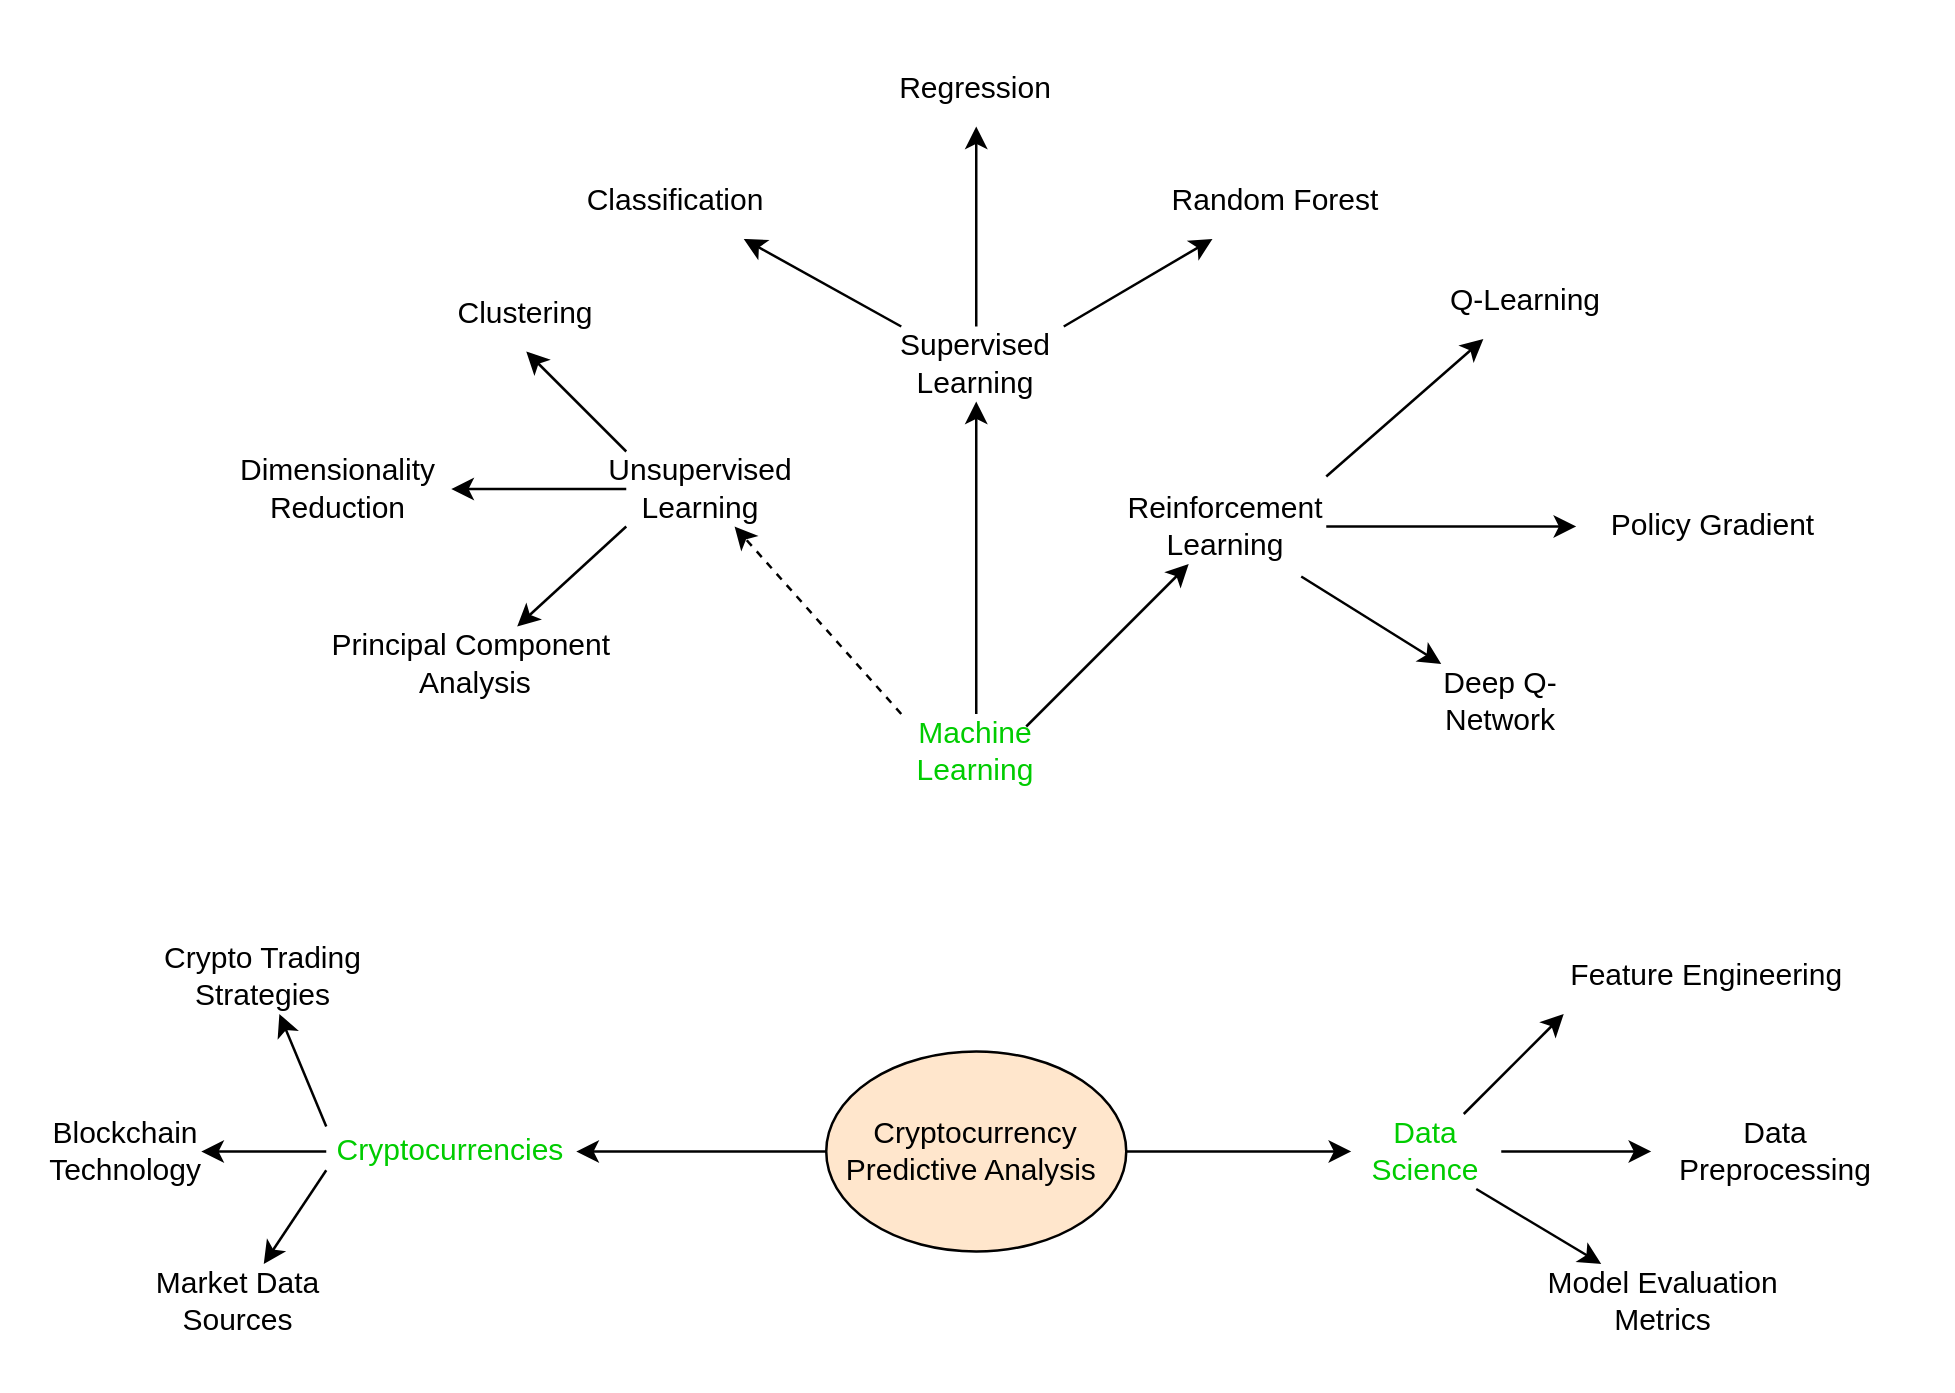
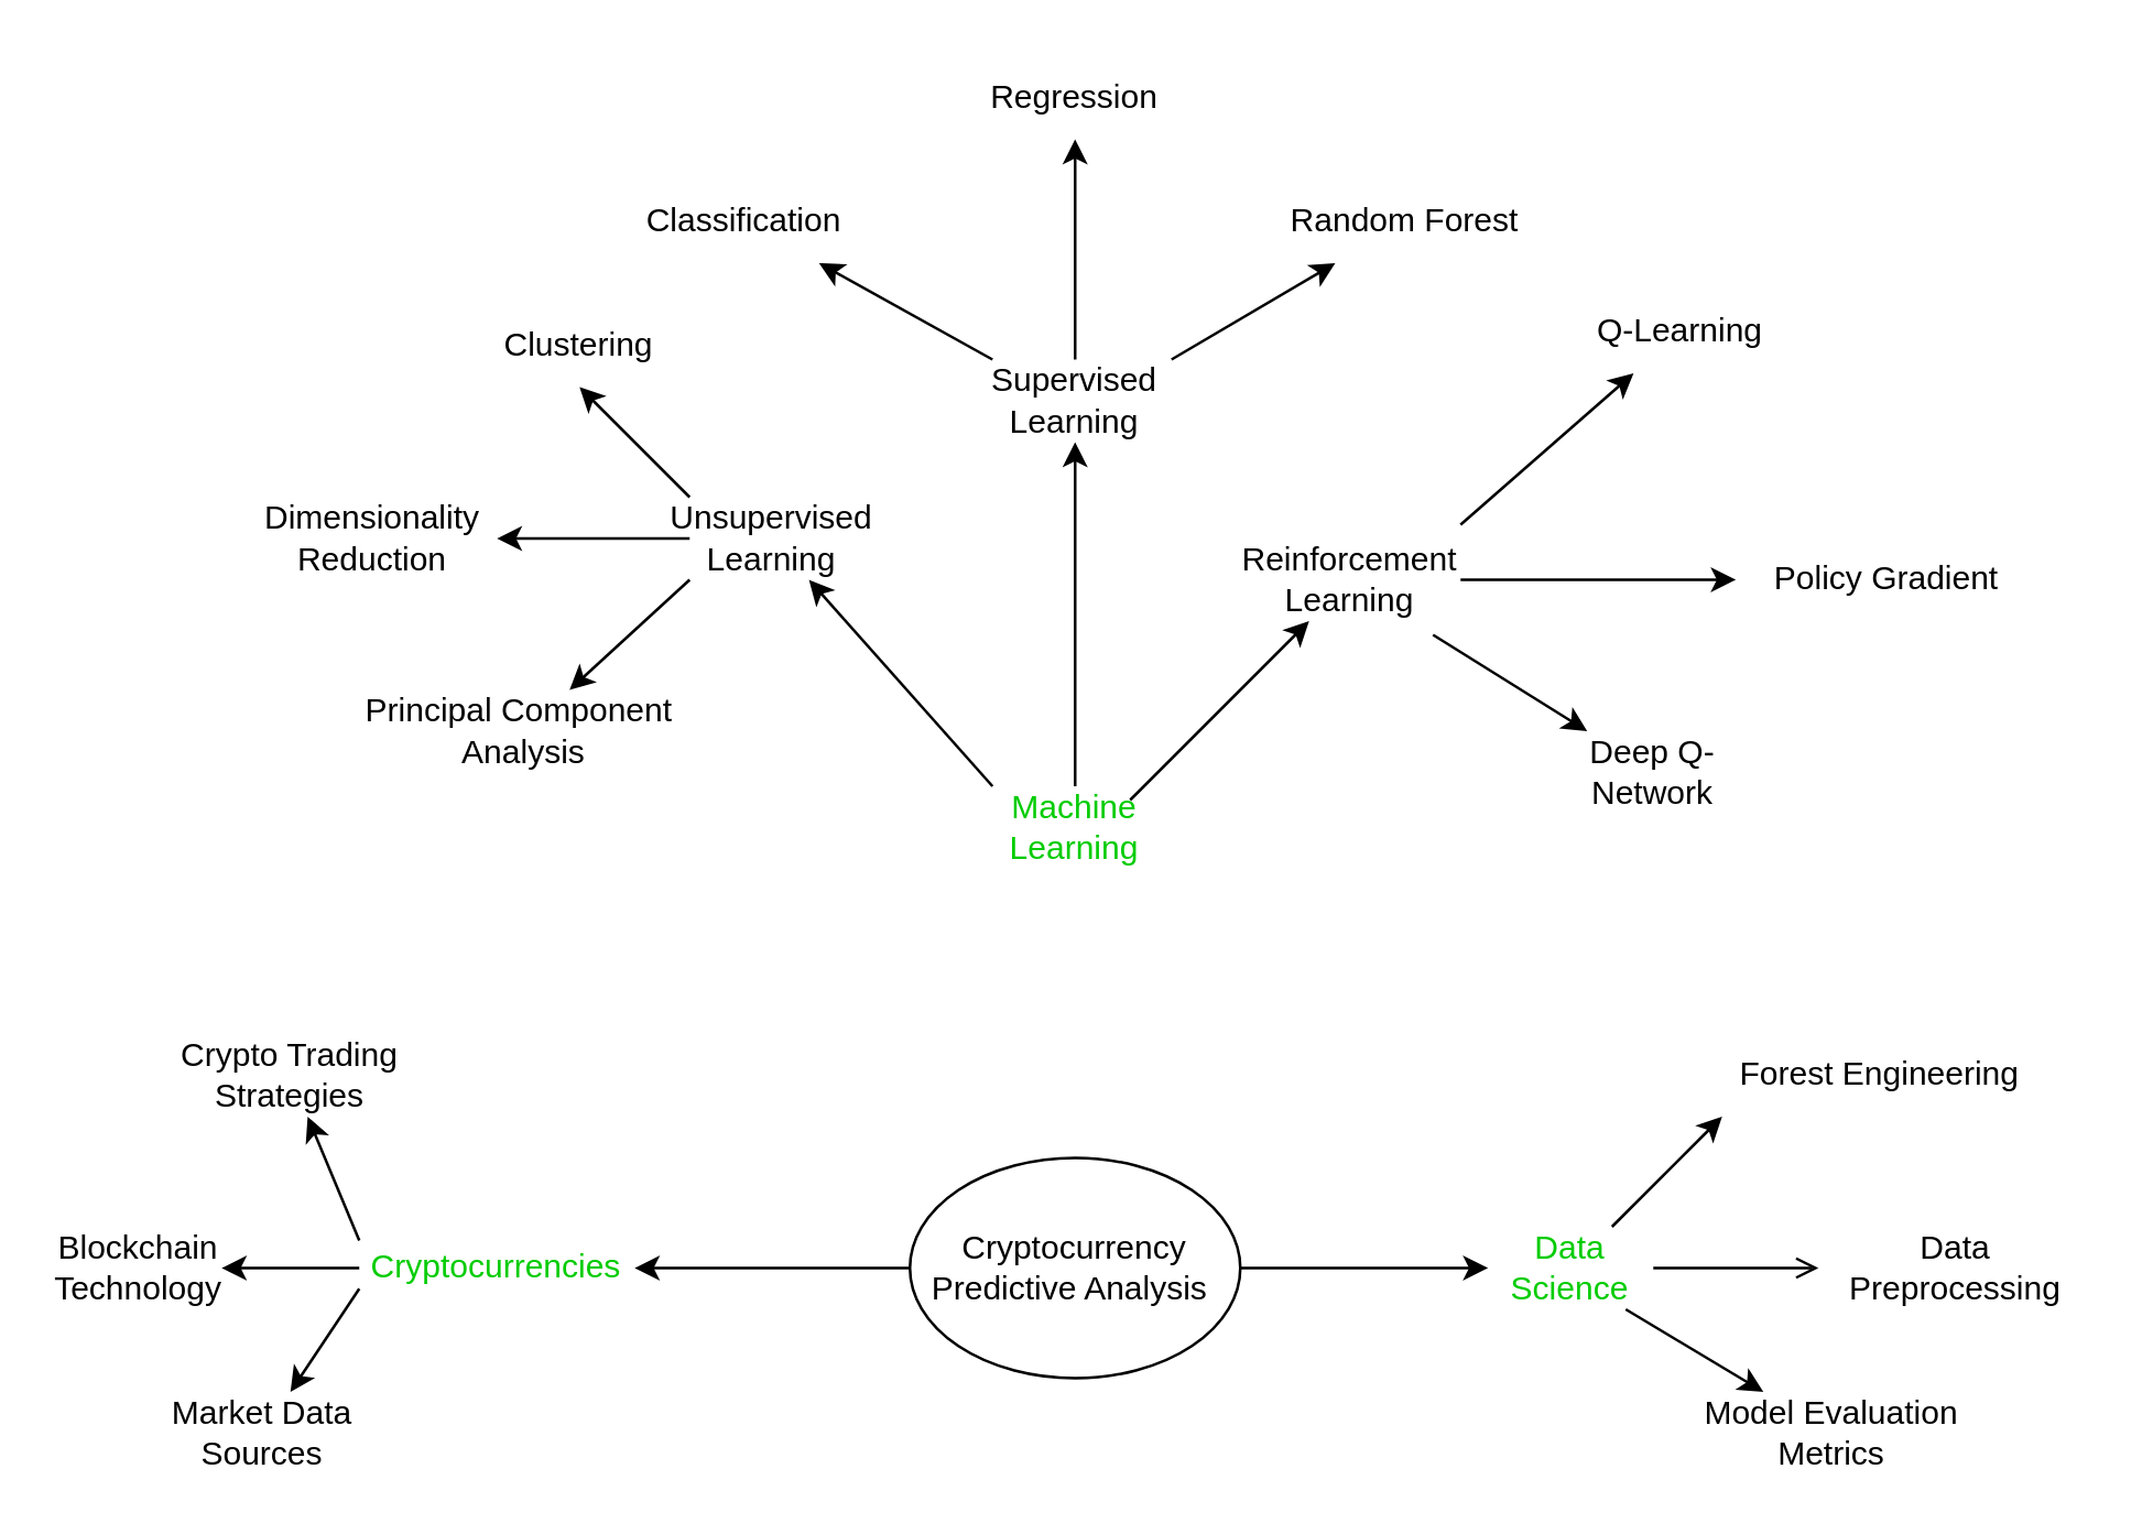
  <mxCell id="0" />
  <mxCell id="1" parent="0" />
  <mxCell id="2" style="edgeStyle=orthogonalEdgeStyle;rounded=0;orthogonalLoop=1;jettySize=auto;html=1;exitX=0;exitY=0.5;exitDx=0;exitDy=0;" parent="1" source="4" target="6" edge="1"><mxGeometry relative="1" as="geometry"><mxPoint x="170" y="460" as="targetPoint" /></mxGeometry></mxCell>
  <mxCell id="3" style="edgeStyle=orthogonalEdgeStyle;rounded=0;orthogonalLoop=1;jettySize=auto;html=1;exitX=1;exitY=0.5;exitDx=0;exitDy=0;" parent="1" source="4" target="7" edge="1"><mxGeometry relative="1" as="geometry"><mxPoint x="570" y="460" as="targetPoint" /></mxGeometry></mxCell>
- <mxCell id="4" value="Cryptocurrency Predictive Analysis&amp;nbsp;" style="ellipse;whiteSpace=wrap;html=1;fillColor=#ffe6cc;" parent="1" vertex="1"><mxGeometry x="330" y="420" width="120" height="80" as="geometry" /></mxCell>
+ <mxCell id="4" value="Cryptocurrency Predictive Analysis&amp;nbsp;" style="ellipse;whiteSpace=wrap;html=1;" parent="1" vertex="1"><mxGeometry x="330" y="420" width="120" height="80" as="geometry" /></mxCell>
  <mxCell id="5" style="edgeStyle=orthogonalEdgeStyle;rounded=0;orthogonalLoop=1;jettySize=auto;html=1;" parent="1" source="6" target="16" edge="1"><mxGeometry relative="1" as="geometry"><mxPoint x="50" y="460" as="targetPoint" /></mxGeometry></mxCell>
  <mxCell id="6" value="&lt;font color=&quot;#00cc00&quot;&gt;Cryptocurrencies&lt;/font&gt;" style="text;html=1;strokeColor=none;fillColor=none;align=center;verticalAlign=middle;whiteSpace=wrap;rounded=0;" parent="1" vertex="1"><mxGeometry x="130" y="445" width="100" height="30" as="geometry" /></mxCell>
  <mxCell id="7" value="&lt;font color=&quot;#00cc00&quot;&gt;Data Science&lt;/font&gt;" style="text;html=1;strokeColor=none;fillColor=none;align=center;verticalAlign=middle;whiteSpace=wrap;rounded=0;" parent="1" vertex="1"><mxGeometry x="540" y="445" width="60" height="30" as="geometry" /></mxCell>
  <mxCell id="8" style="edgeStyle=orthogonalEdgeStyle;rounded=0;orthogonalLoop=1;jettySize=auto;html=1;entryX=0.5;entryY=1;entryDx=0;entryDy=0;" parent="1" source="9" edge="1" target="29"><mxGeometry relative="1" as="geometry"><mxPoint x="390" y="190" as="targetPoint" /></mxGeometry></mxCell>
  <mxCell id="9" value="&lt;font color=&quot;#00cc00&quot;&gt;Machine Learning&lt;/font&gt;" style="text;html=1;strokeColor=none;fillColor=none;align=center;verticalAlign=middle;whiteSpace=wrap;rounded=0;" parent="1" vertex="1"><mxGeometry x="360" y="285" width="60" height="30" as="geometry" /></mxCell>
- <mxCell id="10" value="" style="endArrow=classic;html=1;rounded=0;exitX=0;exitY=0;exitDx=0;exitDy=0;dashed=1;" parent="1" source="9" target="12" edge="1"><mxGeometry width="50" height="50" relative="1" as="geometry"><mxPoint x="370" y="460" as="sourcePoint" /><mxPoint x="290" y="210" as="targetPoint" /></mxGeometry></mxCell>
+ <mxCell id="10" value="" style="endArrow=classic;html=1;rounded=0;exitX=0;exitY=0;exitDx=0;exitDy=0;" parent="1" source="9" target="12" edge="1"><mxGeometry width="50" height="50" relative="1" as="geometry"><mxPoint x="370" y="460" as="sourcePoint" /><mxPoint x="290" y="210" as="targetPoint" /></mxGeometry></mxCell>
  <mxCell id="11" style="edgeStyle=orthogonalEdgeStyle;rounded=0;orthogonalLoop=1;jettySize=auto;html=1;exitX=0;exitY=0.5;exitDx=0;exitDy=0;" edge="1" parent="1" source="12" target="22"><mxGeometry relative="1" as="geometry"><mxPoint x="160" y="195" as="targetPoint" /></mxGeometry></mxCell>
  <mxCell id="12" value="Unsupervised&lt;br&gt;Learning" style="text;html=1;strokeColor=none;fillColor=none;align=center;verticalAlign=middle;whiteSpace=wrap;rounded=0;" parent="1" vertex="1"><mxGeometry x="250" y="180" width="60" height="30" as="geometry" /></mxCell>
  <mxCell id="13" value="" style="endArrow=classic;html=1;rounded=0;" parent="1" target="14" edge="1"><mxGeometry width="50" height="50" relative="1" as="geometry"><mxPoint x="410" y="290" as="sourcePoint" /><mxPoint x="490" y="210" as="targetPoint" /></mxGeometry></mxCell>
  <mxCell id="14" value="Reinforcement Learning" style="text;html=1;strokeColor=none;fillColor=none;align=center;verticalAlign=middle;whiteSpace=wrap;rounded=0;" parent="1" vertex="1"><mxGeometry x="460" y="195" width="60" height="30" as="geometry" /></mxCell>
  <mxCell id="15" value="" style="endArrow=classic;html=1;rounded=0;exitX=0;exitY=0.75;exitDx=0;exitDy=0;" parent="1" source="6" target="19" edge="1"><mxGeometry width="50" height="50" relative="1" as="geometry"><mxPoint x="155" y="525" as="sourcePoint" /><mxPoint x="90" y="520" as="targetPoint" /></mxGeometry></mxCell>
  <mxCell id="16" value="Blockchain Technology" style="text;html=1;strokeColor=none;fillColor=none;align=center;verticalAlign=middle;whiteSpace=wrap;rounded=0;" parent="1" vertex="1"><mxGeometry x="20" y="445" width="60" height="30" as="geometry" /></mxCell>
  <mxCell id="17" value="" style="endArrow=classic;html=1;rounded=0;" parent="1" target="18" edge="1"><mxGeometry width="50" height="50" relative="1" as="geometry"><mxPoint x="130" y="450" as="sourcePoint" /><mxPoint x="90" y="390" as="targetPoint" /></mxGeometry></mxCell>
  <mxCell id="18" value="Crypto Trading Strategies" style="text;html=1;strokeColor=none;fillColor=none;align=center;verticalAlign=middle;whiteSpace=wrap;rounded=0;" parent="1" vertex="1"><mxGeometry x="60" y="375" width="90" height="30" as="geometry" /></mxCell>
  <mxCell id="19" value="Market Data Sources" style="text;html=1;strokeColor=none;fillColor=none;align=center;verticalAlign=middle;whiteSpace=wrap;rounded=0;" parent="1" vertex="1"><mxGeometry x="60" y="505" width="70" height="30" as="geometry" /></mxCell>
  <mxCell id="20" value="" style="endArrow=classic;html=1;rounded=0;exitX=0;exitY=0;exitDx=0;exitDy=0;entryX=0.5;entryY=1;entryDx=0;entryDy=0;" edge="1" parent="1" source="12" target="21"><mxGeometry width="50" height="50" relative="1" as="geometry"><mxPoint x="240" y="180" as="sourcePoint" /><mxPoint x="210" y="140" as="targetPoint" /></mxGeometry></mxCell>
  <mxCell id="21" value="Clustering" style="text;html=1;strokeColor=none;fillColor=none;align=center;verticalAlign=middle;whiteSpace=wrap;rounded=0;" vertex="1" parent="1"><mxGeometry x="180" y="110" width="60" height="30" as="geometry" /></mxCell>
  <mxCell id="22" value="Dimensionality&lt;br&gt;Reduction" style="text;html=1;strokeColor=none;fillColor=none;align=center;verticalAlign=middle;whiteSpace=wrap;rounded=0;" vertex="1" parent="1"><mxGeometry x="90" y="180" width="90" height="30" as="geometry" /></mxCell>
  <mxCell id="23" value="" style="endArrow=classic;html=1;rounded=0;exitX=0;exitY=1;exitDx=0;exitDy=0;" edge="1" parent="1" source="12" target="24"><mxGeometry width="50" height="50" relative="1" as="geometry"><mxPoint x="240" y="300" as="sourcePoint" /><mxPoint x="210" y="250" as="targetPoint" /></mxGeometry></mxCell>
  <mxCell id="24" value="Principal Component&amp;nbsp;&lt;br&gt;Analysis" style="text;html=1;strokeColor=none;fillColor=none;align=center;verticalAlign=middle;whiteSpace=wrap;rounded=0;" vertex="1" parent="1"><mxGeometry x="130" y="250" width="120" height="30" as="geometry" /></mxCell>
  <mxCell id="25" value="" style="endArrow=classic;html=1;rounded=0;" edge="1" parent="1" source="29" target="26"><mxGeometry width="50" height="50" relative="1" as="geometry"><mxPoint x="390" y="160" as="sourcePoint" /><mxPoint x="390" y="90" as="targetPoint" /></mxGeometry></mxCell>
  <mxCell id="26" value="Regression" style="text;html=1;strokeColor=none;fillColor=none;align=center;verticalAlign=middle;whiteSpace=wrap;rounded=0;" vertex="1" parent="1"><mxGeometry x="360" y="20" width="60" height="30" as="geometry" /></mxCell>
  <mxCell id="27" value="" style="endArrow=classic;html=1;rounded=0;" edge="1" parent="1" target="30"><mxGeometry width="50" height="50" relative="1" as="geometry"><mxPoint x="360" y="130" as="sourcePoint" /><mxPoint x="310" y="80" as="targetPoint" /></mxGeometry></mxCell>
  <mxCell id="28" value="" style="endArrow=classic;html=1;rounded=0;" edge="1" parent="1" target="29"><mxGeometry width="50" height="50" relative="1" as="geometry"><mxPoint x="390" y="160" as="sourcePoint" /><mxPoint x="390" y="105" as="targetPoint" /></mxGeometry></mxCell>
  <mxCell id="29" value="Supervised Learning" style="text;html=1;strokeColor=none;fillColor=none;align=center;verticalAlign=middle;whiteSpace=wrap;rounded=0;" parent="1" vertex="1"><mxGeometry x="360" y="130" width="60" height="30" as="geometry" /></mxCell>
  <mxCell id="30" value="Classification" style="text;html=1;strokeColor=none;fillColor=none;align=center;verticalAlign=middle;whiteSpace=wrap;rounded=0;" vertex="1" parent="1"><mxGeometry x="240" y="65" width="60" height="30" as="geometry" /></mxCell>
  <mxCell id="31" value="" style="endArrow=classic;html=1;rounded=0;" edge="1" parent="1" target="32"><mxGeometry width="50" height="50" relative="1" as="geometry"><mxPoint x="425" y="130" as="sourcePoint" /><mxPoint x="480" y="80" as="targetPoint" /></mxGeometry></mxCell>
  <mxCell id="32" value="Random Forest" style="text;html=1;strokeColor=none;fillColor=none;align=center;verticalAlign=middle;whiteSpace=wrap;rounded=0;" vertex="1" parent="1"><mxGeometry x="450" y="65" width="120" height="30" as="geometry" /></mxCell>
  <mxCell id="33" value="" style="endArrow=classic;html=1;rounded=0;" edge="1" parent="1" target="34"><mxGeometry width="50" height="50" relative="1" as="geometry"><mxPoint x="530" y="210" as="sourcePoint" /><mxPoint x="600" y="210" as="targetPoint" /></mxGeometry></mxCell>
  <mxCell id="34" value="Policy Gradient" style="text;html=1;strokeColor=none;fillColor=none;align=center;verticalAlign=middle;whiteSpace=wrap;rounded=0;" vertex="1" parent="1"><mxGeometry x="630" y="195" width="110" height="30" as="geometry" /></mxCell>
  <mxCell id="35" value="" style="endArrow=classic;html=1;rounded=0;" edge="1" parent="1" target="36"><mxGeometry width="50" height="50" relative="1" as="geometry"><mxPoint x="530" y="190" as="sourcePoint" /><mxPoint x="600" y="120" as="targetPoint" /></mxGeometry></mxCell>
  <mxCell id="36" value="Q-Learning" style="text;html=1;strokeColor=none;fillColor=none;align=center;verticalAlign=middle;whiteSpace=wrap;rounded=0;" vertex="1" parent="1"><mxGeometry x="570" y="105" width="80" height="30" as="geometry" /></mxCell>
  <mxCell id="37" value="" style="endArrow=classic;html=1;rounded=0;" edge="1" parent="1" target="38"><mxGeometry width="50" height="50" relative="1" as="geometry"><mxPoint x="520" y="230" as="sourcePoint" /><mxPoint x="600" y="280" as="targetPoint" /></mxGeometry></mxCell>
  <mxCell id="38" value="Deep Q-Network" style="text;html=1;strokeColor=none;fillColor=none;align=center;verticalAlign=middle;whiteSpace=wrap;rounded=0;" vertex="1" parent="1"><mxGeometry x="570" y="265" width="60" height="30" as="geometry" /></mxCell>
- <mxCell id="39" value="Feature Engineering" style="text;html=1;strokeColor=none;fillColor=none;align=center;verticalAlign=middle;whiteSpace=wrap;rounded=0;" vertex="1" parent="1"><mxGeometry x="625" y="375" width="115" height="30" as="geometry" /></mxCell>
- <mxCell id="40" value="" style="endArrow=classic;html=1;rounded=0;exitX=1;exitY=0.5;exitDx=0;exitDy=0;" edge="1" parent="1" source="7" target="41"><mxGeometry width="50" height="50" relative="1" as="geometry"><mxPoint x="610" y="460" as="sourcePoint" /><mxPoint x="680" y="459.5" as="targetPoint" /></mxGeometry></mxCell>
+ <mxCell id="39" value="Forest Engineering" style="text;html=1;strokeColor=none;fillColor=none;align=center;verticalAlign=middle;whiteSpace=wrap;rounded=0;" vertex="1" parent="1"><mxGeometry x="625" y="375" width="115" height="30" as="geometry" /></mxCell>
+ <mxCell id="40" value="" style="endArrow=open;html=1;rounded=0;exitX=1;exitY=0.5;exitDx=0;exitDy=0;" edge="1" parent="1" source="7" target="41"><mxGeometry width="50" height="50" relative="1" as="geometry"><mxPoint x="610" y="460" as="sourcePoint" /><mxPoint x="680" y="459.5" as="targetPoint" /></mxGeometry></mxCell>
  <mxCell id="41" value="Data Preprocessing" style="text;html=1;strokeColor=none;fillColor=none;align=center;verticalAlign=middle;whiteSpace=wrap;rounded=0;" vertex="1" parent="1"><mxGeometry x="660" y="445" width="100" height="30" as="geometry" /></mxCell>
  <mxCell id="42" value="" style="endArrow=classic;html=1;rounded=0;" edge="1" parent="1" target="43"><mxGeometry width="50" height="50" relative="1" as="geometry"><mxPoint x="590" y="475" as="sourcePoint" /><mxPoint x="640" y="530" as="targetPoint" /></mxGeometry></mxCell>
  <mxCell id="43" value="Model Evaluation Metrics" style="text;html=1;strokeColor=none;fillColor=none;align=center;verticalAlign=middle;whiteSpace=wrap;rounded=0;" vertex="1" parent="1"><mxGeometry x="600" y="505" width="130" height="30" as="geometry" /></mxCell>
  <mxCell id="44" value="" style="endArrow=classic;html=1;rounded=0;entryX=0;entryY=1;entryDx=0;entryDy=0;" edge="1" parent="1" target="39"><mxGeometry width="50" height="50" relative="1" as="geometry"><mxPoint x="585" y="445" as="sourcePoint" /><mxPoint x="635" y="395" as="targetPoint" /></mxGeometry></mxCell>
